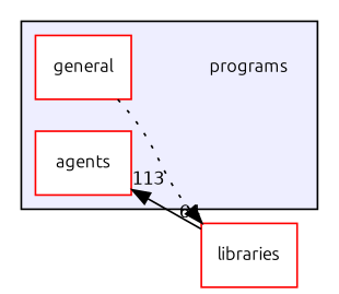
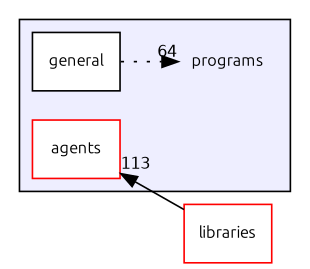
  digraph {
    compound=true
    fontname=Ubuntu
    rankdir=LR
    node [fontname=Ubuntu fontsize=10 shape=box color=red fillcolor=white style=filled]
    edge [fontname=Ubuntu labeldistance=1.5 labelfontname=Helvetica labelfontsize=10]
    n1 [label=programs shape=plaintext color="" fillcolor="" style=""]
    n2 [label=agents]
-   n3 [label=general]
+   n3 [color=black label=general]
    n4 [label=libraries]
    subgraph cluster_1 {
      bgcolor="#eeeeff"
      pencolor=black
      n1
      n2
      n3
    }
-   n3 -> n4 [headlabel=64 style=dotted]
+   n3 -> n1 [headlabel=64 style=dotted]
    n4 -> n2 [headlabel=113 style=solid]
  }
